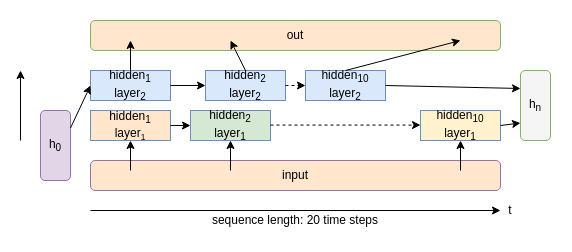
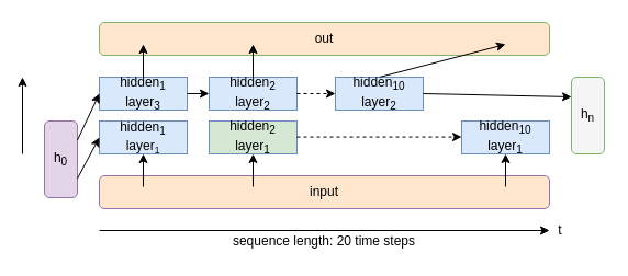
  <mxCell id="0" />
  <mxCell id="1" parent="0" />
  <mxCell id="2" value="input" style="rounded=1;whiteSpace=wrap;html=1;fillColor=#ffe6cc;strokeColor=#9673a6;" vertex="1" parent="1"><mxGeometry x="90" y="160" width="410" height="30" as="geometry" /></mxCell>
- <mxCell id="3" value="hidden&lt;sub&gt;10&lt;/sub&gt;&lt;br&gt;layer&lt;sub&gt;1&lt;/sub&gt;" style="rounded=0;whiteSpace=wrap;html=1;fillColor=#fff2cc;strokeColor=#6c8ebf;" vertex="1" parent="1"><mxGeometry x="420" y="110" width="80" height="30" as="geometry" /></mxCell>
- <mxCell id="4" value="hidden&lt;sub&gt;1&lt;/sub&gt;&lt;br&gt;layer&lt;span style=&quot;font-size: 10px&quot;&gt;&lt;sub&gt;1&lt;/sub&gt;&lt;/span&gt;" style="rounded=0;whiteSpace=wrap;html=1;fillColor=#ffe6cc;strokeColor=#6c8ebf;" vertex="1" parent="1"><mxGeometry x="90" y="110" width="80" height="30" as="geometry" /></mxCell>
+ <mxCell id="3" value="hidden&lt;sub&gt;10&lt;/sub&gt;&lt;br&gt;layer&lt;sub&gt;1&lt;/sub&gt;" style="rounded=0;whiteSpace=wrap;html=1;fillColor=#dae8fc;strokeColor=#6c8ebf;" vertex="1" parent="1"><mxGeometry x="420" y="110" width="80" height="30" as="geometry" /></mxCell>
+ <mxCell id="4" value="hidden&lt;sub&gt;1&lt;/sub&gt;&lt;br&gt;layer&lt;span style=&quot;font-size: 10px&quot;&gt;&lt;sub&gt;1&lt;/sub&gt;&lt;/span&gt;" style="rounded=0;whiteSpace=wrap;html=1;fillColor=#dae8fc;strokeColor=#6c8ebf;" vertex="1" parent="1"><mxGeometry x="90" y="110" width="80" height="30" as="geometry" /></mxCell>
  <mxCell id="5" value="hidden&lt;sub&gt;2&lt;/sub&gt;&lt;br&gt;layer&lt;sub&gt;1&lt;/sub&gt;" style="rounded=0;whiteSpace=wrap;html=1;fillColor=#d5e8d4;strokeColor=#6c8ebf;" vertex="1" parent="1"><mxGeometry x="190" y="110" width="80" height="30" as="geometry" /></mxCell>
  <mxCell id="6" value="hidden&lt;sub&gt;10&lt;/sub&gt;&lt;br&gt;layer&lt;sub&gt;2&lt;/sub&gt;" style="rounded=0;whiteSpace=wrap;html=1;fillColor=#dae8fc;strokeColor=#6c8ebf;" vertex="1" parent="1"><mxGeometry x="305" y="70" width="80" height="30" as="geometry" /></mxCell>
- <mxCell id="7" value="hidden&lt;sub&gt;1&lt;/sub&gt;&lt;br&gt;layer&lt;sub&gt;2&lt;/sub&gt;" style="rounded=0;whiteSpace=wrap;html=1;fillColor=#dae8fc;strokeColor=#6c8ebf;" vertex="1" parent="1"><mxGeometry x="90" y="70" width="80" height="30" as="geometry" /></mxCell>
- <mxCell id="8" value="hidden&lt;sub&gt;2&lt;/sub&gt;&lt;br&gt;layer&lt;sub&gt;2&lt;/sub&gt;" style="rounded=0;whiteSpace=wrap;html=1;fillColor=#dae8fc;strokeColor=#6c8ebf;" vertex="1" parent="1"><mxGeometry x="205" y="70" width="80" height="30" as="geometry" /></mxCell>
+ <mxCell id="7" value="hidden&lt;sub&gt;1&lt;/sub&gt;&lt;br&gt;layer&lt;sub&gt;3&lt;/sub&gt;" style="rounded=0;whiteSpace=wrap;html=1;fillColor=#dae8fc;strokeColor=#6c8ebf;" vertex="1" parent="1"><mxGeometry x="90" y="70" width="80" height="30" as="geometry" /></mxCell>
+ <mxCell id="8" value="hidden&lt;sub&gt;2&lt;/sub&gt;&lt;br&gt;layer&lt;sub&gt;2&lt;/sub&gt;" style="rounded=0;whiteSpace=wrap;html=1;fillColor=#dae8fc;strokeColor=#6c8ebf;" vertex="1" parent="1"><mxGeometry x="190" y="70" width="80" height="30" as="geometry" /></mxCell>
  <mxCell id="9" value="" style="endArrow=classic;html=1;" edge="1" parent="1"><mxGeometry width="50" height="50" relative="1" as="geometry"><mxPoint x="20" y="140" as="sourcePoint" /><mxPoint x="20" y="70" as="targetPoint" /></mxGeometry></mxCell>
  <mxCell id="10" value="" style="endArrow=classic;html=1;" edge="1" parent="1"><mxGeometry width="50" height="50" relative="1" as="geometry"><mxPoint x="90" y="210" as="sourcePoint" /><mxPoint x="500" y="210" as="targetPoint" /></mxGeometry></mxCell>
  <mxCell id="11" value="sequence length: 20 time steps" style="text;html=1;strokeColor=none;fillColor=none;align=center;verticalAlign=middle;whiteSpace=wrap;rounded=0;" vertex="1" parent="1"><mxGeometry x="90" y="210" width="410" height="20" as="geometry" /></mxCell>
  <mxCell id="12" value="t" style="text;html=1;strokeColor=none;fillColor=none;align=center;verticalAlign=middle;whiteSpace=wrap;rounded=0;" vertex="1" parent="1"><mxGeometry x="500" y="200" width="20" height="20" as="geometry" /></mxCell>
  <mxCell id="13" value="out" style="rounded=1;whiteSpace=wrap;html=1;fillColor=#ffe6cc;strokeColor=#82b366;" vertex="1" parent="1"><mxGeometry x="90" y="20" width="410" height="30" as="geometry" /></mxCell>
  <mxCell id="14" value="h&lt;sub&gt;n&lt;/sub&gt;" style="rounded=1;whiteSpace=wrap;html=1;fillColor=#f5f5f5;strokeColor=#82b366;" vertex="1" parent="1"><mxGeometry x="520" y="70" width="30" height="70" as="geometry" /></mxCell>
  <mxCell id="15" value="" style="endArrow=classic;html=1;" edge="1" parent="1"><mxGeometry width="50" height="50" relative="1" as="geometry"><mxPoint x="130" y="170" as="sourcePoint" /><mxPoint x="130" y="140" as="targetPoint" /></mxGeometry></mxCell>
  <mxCell id="16" value="" style="endArrow=classic;html=1;entryX=0.5;entryY=1;entryDx=0;entryDy=0;" edge="1" parent="1" target="5"><mxGeometry width="50" height="50" relative="1" as="geometry"><mxPoint x="230" y="170" as="sourcePoint" /><mxPoint x="140" y="150" as="targetPoint" /></mxGeometry></mxCell>
  <mxCell id="17" value="" style="endArrow=classic;html=1;entryX=0.5;entryY=1;entryDx=0;entryDy=0;" edge="1" parent="1" target="3"><mxGeometry width="50" height="50" relative="1" as="geometry"><mxPoint x="460" y="170" as="sourcePoint" /><mxPoint x="240" y="150" as="targetPoint" /></mxGeometry></mxCell>
  <mxCell id="18" value="" style="endArrow=classic;html=1;" edge="1" parent="1"><mxGeometry width="50" height="50" relative="1" as="geometry"><mxPoint x="130" y="70" as="sourcePoint" /><mxPoint x="130" y="40" as="targetPoint" /></mxGeometry></mxCell>
  <mxCell id="19" value="" style="endArrow=classic;html=1;exitX=0.5;exitY=0;exitDx=0;exitDy=0;" edge="1" parent="1" source="8"><mxGeometry width="50" height="50" relative="1" as="geometry"><mxPoint x="130" y="240" as="sourcePoint" /><mxPoint x="230" y="40" as="targetPoint" /></mxGeometry></mxCell>
  <mxCell id="20" value="" style="endArrow=classic;html=1;exitX=0.5;exitY=0;exitDx=0;exitDy=0;" edge="1" parent="1" source="6"><mxGeometry width="50" height="50" relative="1" as="geometry"><mxPoint x="130" y="240" as="sourcePoint" /><mxPoint x="460" y="40" as="targetPoint" /></mxGeometry></mxCell>
  <mxCell id="21" value="" style="endArrow=classic;html=1;exitX=1;exitY=0.5;exitDx=0;exitDy=0;entryX=0;entryY=0.5;entryDx=0;entryDy=0;" edge="1" parent="1" source="7" target="8"><mxGeometry width="50" height="50" relative="1" as="geometry"><mxPoint x="140" y="250" as="sourcePoint" /><mxPoint x="190" y="200" as="targetPoint" /></mxGeometry></mxCell>
- <mxCell id="22" value="" style="endArrow=classic;html=1;entryX=0;entryY=0.5;entryDx=0;entryDy=0;exitX=1;exitY=0.5;exitDx=0;exitDy=0;" edge="1" parent="1" source="4" target="5"><mxGeometry width="50" height="50" relative="1" as="geometry"><mxPoint x="140" y="250" as="sourcePoint" /><mxPoint x="190" y="200" as="targetPoint" /></mxGeometry></mxCell>
  <mxCell id="23" value="" style="endArrow=classic;html=1;entryX=0;entryY=0.5;entryDx=0;entryDy=0;exitX=1;exitY=0.5;exitDx=0;exitDy=0;dashed=1;" edge="1" parent="1" source="8" target="6"><mxGeometry width="50" height="50" relative="1" as="geometry"><mxPoint x="140" y="250" as="sourcePoint" /><mxPoint x="190" y="200" as="targetPoint" /></mxGeometry></mxCell>
  <mxCell id="24" value="" style="endArrow=classic;html=1;entryX=0;entryY=0.5;entryDx=0;entryDy=0;exitX=1;exitY=0.5;exitDx=0;exitDy=0;dashed=1;" edge="1" parent="1"><mxGeometry width="50" height="50" relative="1" as="geometry"><mxPoint x="270" y="124.58" as="sourcePoint" /><mxPoint x="420" y="124.58" as="targetPoint" /></mxGeometry></mxCell>
  <mxCell id="25" value="" style="endArrow=classic;html=1;exitX=1;exitY=0.5;exitDx=0;exitDy=0;" edge="1" parent="1" source="6"><mxGeometry width="50" height="50" relative="1" as="geometry"><mxPoint x="140" y="250" as="sourcePoint" /><mxPoint x="520" y="88" as="targetPoint" /></mxGeometry></mxCell>
- <mxCell id="26" value="" style="endArrow=classic;html=1;exitX=1;exitY=0.5;exitDx=0;exitDy=0;entryX=0;entryY=0.75;entryDx=0;entryDy=0;" edge="1" parent="1" source="3" target="14"><mxGeometry width="50" height="50" relative="1" as="geometry"><mxPoint x="140" y="250" as="sourcePoint" /><mxPoint x="190" y="200" as="targetPoint" /></mxGeometry></mxCell>
  <mxCell id="27" value="h&lt;sub&gt;0&lt;/sub&gt;" style="rounded=1;whiteSpace=wrap;html=1;fillColor=#e1d5e7;strokeColor=#9673a6;" vertex="1" parent="1"><mxGeometry x="40" y="110" width="30" height="70" as="geometry" /></mxCell>
  <mxCell id="28" value="" style="endArrow=classic;html=1;entryX=0;entryY=0.5;entryDx=0;entryDy=0;exitX=1;exitY=0.25;exitDx=0;exitDy=0;" edge="1" parent="1" source="27" target="7"><mxGeometry width="50" height="50" relative="1" as="geometry"><mxPoint x="70" y="85" as="sourcePoint" /><mxPoint x="110" y="200" as="targetPoint" /></mxGeometry></mxCell>
+ <mxCell id="29" value="" style="endArrow=classic;html=1;entryX=0;entryY=0.5;entryDx=0;entryDy=0;exitX=1;exitY=0.75;exitDx=0;exitDy=0;" edge="1" parent="1" source="27" target="4"><mxGeometry width="50" height="50" relative="1" as="geometry"><mxPoint x="80" y="95" as="sourcePoint" /><mxPoint x="100" y="95" as="targetPoint" /></mxGeometry></mxCell>
